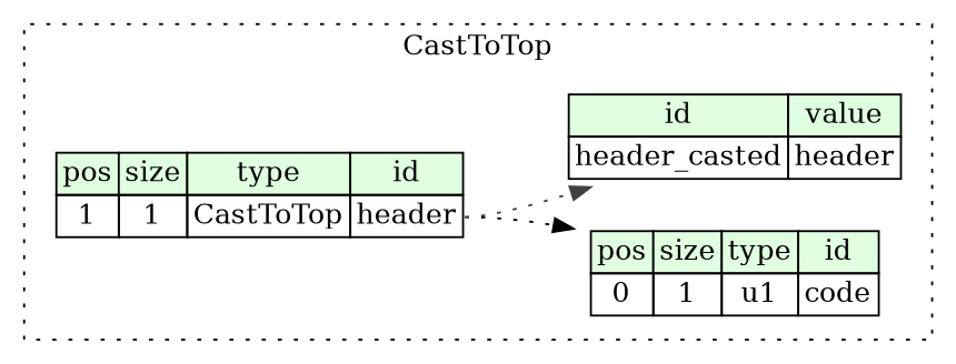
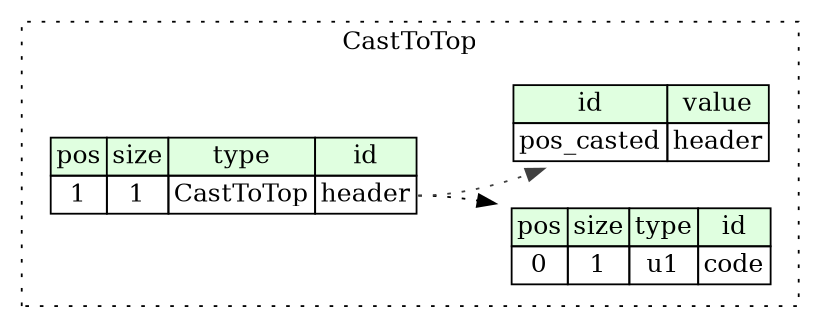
  digraph {
    rankdir=LR
    node [shape=plaintext]
    edge [style=dotted tailport=header_type]
    n1 [label=<<TABLE BORDER="0" CELLBORDER="1" CELLSPACING="0"> 			<TR><TD BGCOLOR="#E0FFE0">pos</TD><TD BGCOLOR="#E0FFE0">size</TD><TD BGCOLOR="#E0FFE0">type</TD><TD BGCOLOR="#E0FFE0">id</TD></TR> 			<TR><TD PORT="code_pos">0</TD><TD PORT="code_size">1</TD><TD>u1</TD><TD PORT="code_type">code</TD></TR> 		</TABLE>>]
    n2 [label=<<TABLE BORDER="0" CELLBORDER="1" CELLSPACING="0"> 			<TR><TD BGCOLOR="#E0FFE0">pos</TD><TD BGCOLOR="#E0FFE0">size</TD><TD BGCOLOR="#E0FFE0">type</TD><TD BGCOLOR="#E0FFE0">id</TD></TR> 			<TR><TD PORT="header_pos">1</TD><TD PORT="header_size">1</TD><TD>CastToTop</TD><TD PORT="header_type">header</TD></TR> 		</TABLE>>]
-   n3 [label=<<TABLE BORDER="0" CELLBORDER="1" CELLSPACING="0"> 			<TR><TD BGCOLOR="#E0FFE0">id</TD><TD BGCOLOR="#E0FFE0">value</TD></TR> 			<TR><TD>header_casted</TD><TD>header</TD></TR> 		</TABLE>>]
+   n3 [label=<<TABLE BORDER="0" CELLBORDER="1" CELLSPACING="0"> 			<TR><TD BGCOLOR="#E0FFE0">id</TD><TD BGCOLOR="#E0FFE0">value</TD></TR> 			<TR><TD>pos_casted</TD><TD>header</TD></TR> 		</TABLE>>]
    subgraph cluster_1 {
      label=CastToTop
      style=dotted
      n1
      n2
      n3
    }
    n2 -> n1
    n2 -> n3 [color="#404040"]
  }
